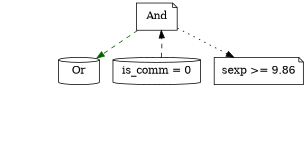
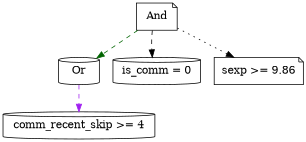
  digraph {
    node [shape=cylinder]
    edge [color=black style=dashed]
    n1 [height=0.5 label=Or width=0.75]
+   n2 [height=0.5 label="comm_recent_skip >= 4" width=2.7984]
    n3 [height=0.5 label=And shape=note width=0.75]
    n4 [height=0.5 label="is_comm = 0" width=1.6068]
    n5 [height=0.5 label="sexp >= 9.86" shape=note width=1.6429]
+   n1 -> n2 [color=purple]
    n3 -> n1 [color=darkgreen]
-   n4 -> n3
+   n3 -> n4
    n3 -> n5 [style=dotted]
  }
